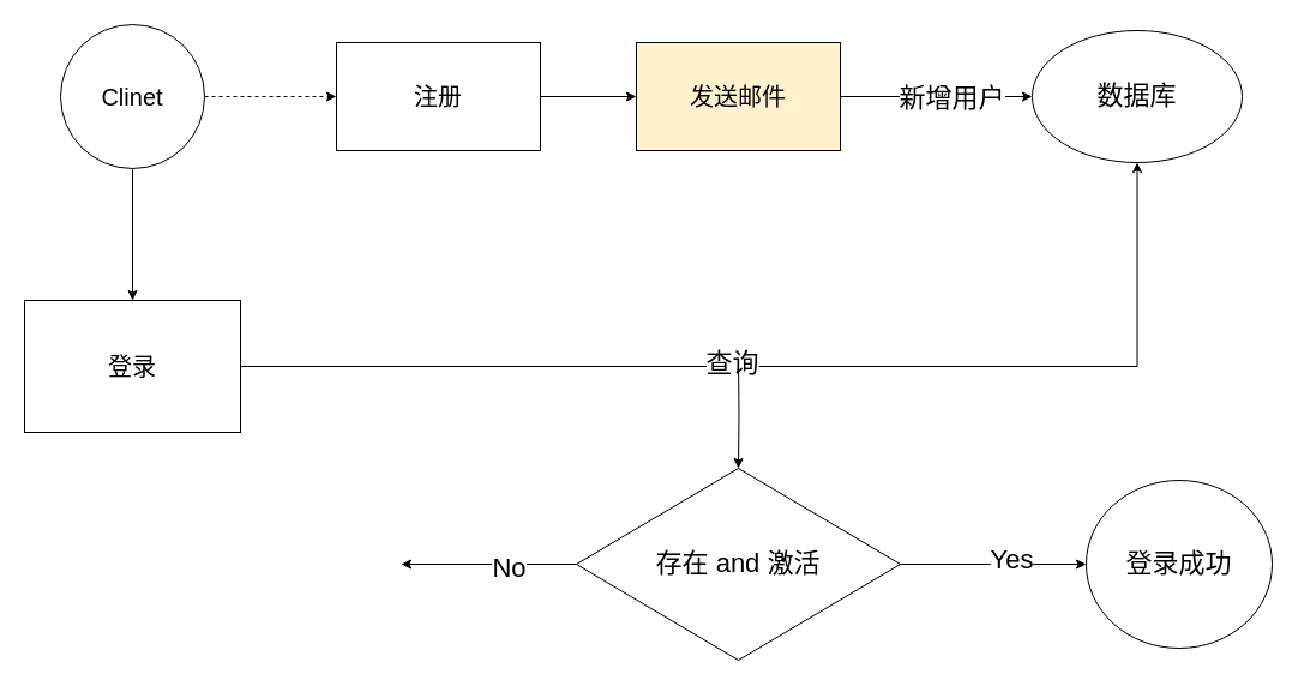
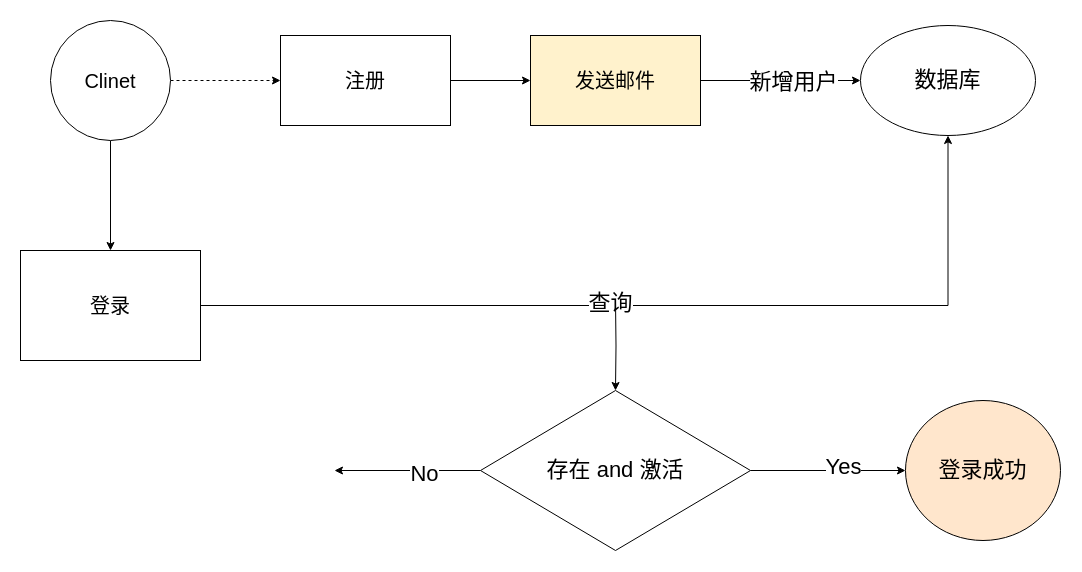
  <mxCell id="0" />
  <mxCell id="1" parent="0" />
  <mxCell id="2" value="" style="edgeStyle=orthogonalEdgeStyle;rounded=0;orthogonalLoop=1;jettySize=auto;html=1;fontSize=20;dashed=1;" edge="1" parent="1" source="4" target="6"><mxGeometry relative="1" as="geometry" /></mxCell>
  <mxCell id="3" value="" style="edgeStyle=orthogonalEdgeStyle;rounded=0;orthogonalLoop=1;jettySize=auto;html=1;fontSize=22;" edge="1" parent="1" source="4" target="13"><mxGeometry relative="1" as="geometry" /></mxCell>
  <mxCell id="4" value="Clinet" style="ellipse;whiteSpace=wrap;html=1;aspect=fixed;fontSize=20;" vertex="1" parent="1"><mxGeometry x="50" y="20" width="120" height="120" as="geometry" /></mxCell>
  <mxCell id="5" value="" style="edgeStyle=orthogonalEdgeStyle;rounded=0;orthogonalLoop=1;jettySize=auto;html=1;fontSize=20;" edge="1" parent="1" source="6" target="9"><mxGeometry relative="1" as="geometry" /></mxCell>
  <mxCell id="6" value="注册" style="whiteSpace=wrap;html=1;fontSize=20;" vertex="1" parent="1"><mxGeometry x="280" y="35" width="170" height="90" as="geometry" /></mxCell>
  <mxCell id="7" value="" style="edgeStyle=orthogonalEdgeStyle;rounded=0;orthogonalLoop=1;jettySize=auto;html=1;fontSize=20;" edge="1" parent="1" source="9" target="10"><mxGeometry relative="1" as="geometry" /></mxCell>
  <mxCell id="8" value="新增用户" style="edgeLabel;html=1;align=center;verticalAlign=middle;resizable=0;points=[];fontSize=22;" vertex="1" connectable="0" parent="7"><mxGeometry x="0.149" y="-1" relative="1" as="geometry"><mxPoint as="offset" /></mxGeometry></mxCell>
  <mxCell id="9" value="发送邮件" style="whiteSpace=wrap;html=1;fontSize=20;fillColor=#fff2cc;" vertex="1" parent="1"><mxGeometry x="530" y="35" width="170" height="90" as="geometry" /></mxCell>
  <mxCell id="10" value="数据库" style="ellipse;whiteSpace=wrap;html=1;fontSize=22;" vertex="1" parent="1"><mxGeometry x="860" y="25" width="175" height="110" as="geometry" /></mxCell>
  <mxCell id="11" style="edgeStyle=orthogonalEdgeStyle;rounded=0;orthogonalLoop=1;jettySize=auto;html=1;entryX=0.5;entryY=1;entryDx=0;entryDy=0;fontSize=22;" edge="1" parent="1" source="13" target="10"><mxGeometry relative="1" as="geometry" /></mxCell>
  <mxCell id="12" value="查询" style="edgeLabel;html=1;align=center;verticalAlign=middle;resizable=0;points=[];fontSize=22;" vertex="1" connectable="0" parent="11"><mxGeometry x="-0.11" y="3" relative="1" as="geometry"><mxPoint x="1" as="offset" /></mxGeometry></mxCell>
  <mxCell id="13" value="登录" style="whiteSpace=wrap;html=1;fontSize=20;" vertex="1" parent="1"><mxGeometry x="20" y="250" width="180" height="110" as="geometry" /></mxCell>
  <mxCell id="14" style="edgeStyle=orthogonalEdgeStyle;rounded=0;orthogonalLoop=1;jettySize=auto;html=1;fontSize=22;" edge="1" parent="1" target="19"><mxGeometry relative="1" as="geometry"><mxPoint x="615" y="300" as="sourcePoint" /></mxGeometry></mxCell>
  <mxCell id="15" value="" style="edgeStyle=orthogonalEdgeStyle;rounded=0;orthogonalLoop=1;jettySize=auto;html=1;fontSize=22;" edge="1" parent="1" source="19" target="20"><mxGeometry relative="1" as="geometry" /></mxCell>
  <mxCell id="16" value="Yes" style="edgeLabel;html=1;align=center;verticalAlign=middle;resizable=0;points=[];fontSize=22;" vertex="1" connectable="0" parent="15"><mxGeometry x="0.183" y="4" relative="1" as="geometry"><mxPoint as="offset" /></mxGeometry></mxCell>
  <mxCell id="17" value="" style="edgeStyle=orthogonalEdgeStyle;rounded=0;orthogonalLoop=1;jettySize=auto;html=1;fontSize=22;" edge="1" parent="1" source="19"><mxGeometry relative="1" as="geometry"><mxPoint x="334" y="470" as="targetPoint" /></mxGeometry></mxCell>
  <mxCell id="18" value="No" style="edgeLabel;html=1;align=center;verticalAlign=middle;resizable=0;points=[];fontSize=22;" vertex="1" connectable="0" parent="17"><mxGeometry x="-0.224" y="3" relative="1" as="geometry"><mxPoint as="offset" /></mxGeometry></mxCell>
  <mxCell id="19" value="存在 and 激活" style="rhombus;whiteSpace=wrap;html=1;fontSize=22;" vertex="1" parent="1"><mxGeometry x="480" y="390" width="270" height="160" as="geometry" /></mxCell>
- <mxCell id="20" value="登录成功" style="ellipse;whiteSpace=wrap;html=1;fontSize=22;" vertex="1" parent="1"><mxGeometry x="905" y="400" width="155" height="140" as="geometry" /></mxCell>
+ <mxCell id="20" value="登录成功" style="ellipse;whiteSpace=wrap;html=1;fontSize=22;fillColor=#ffe6cc;" vertex="1" parent="1"><mxGeometry x="905" y="400" width="155" height="140" as="geometry" /></mxCell>
